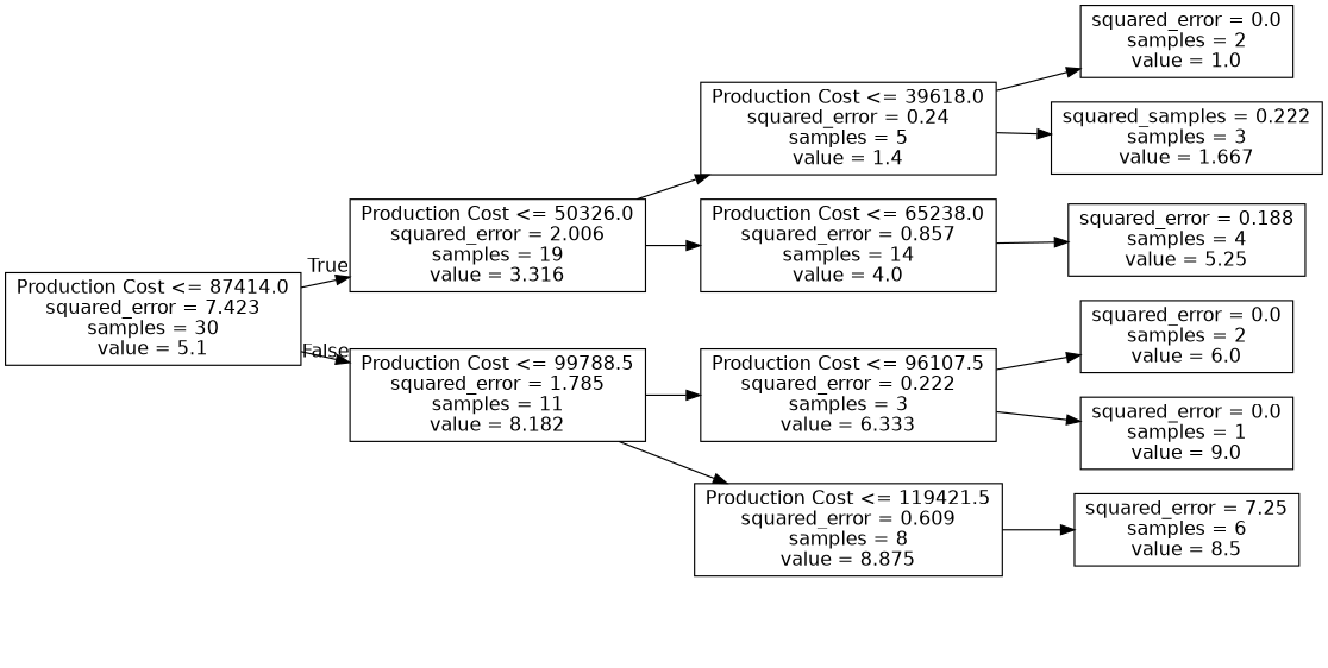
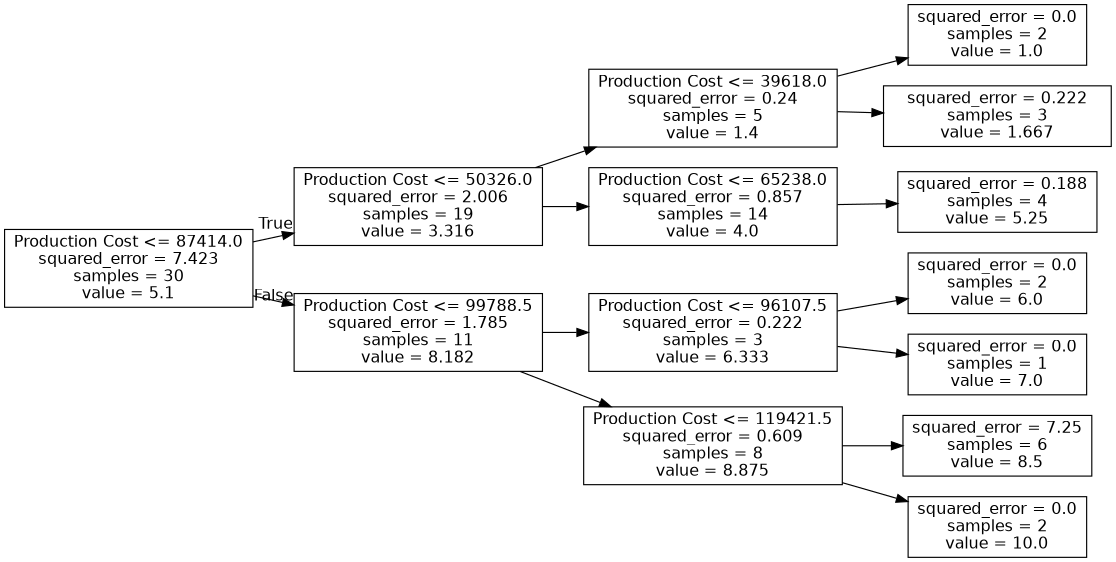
  digraph {
    rankdir=LR
    node [fontname=helvetica shape=box]
    edge [fontname=helvetica]
    n1 [label="Production Cost <= 87414.0\nsquared_error = 7.423\nsamples = 30\nvalue = 5.1"]
    n2 [label="Production Cost <= 50326.0\nsquared_error = 2.006\nsamples = 19\nvalue = 3.316"]
    n3 [label="Production Cost <= 99788.5\nsquared_error = 1.785\nsamples = 11\nvalue = 8.182"]
    n4 [label="Production Cost <= 39618.0\nsquared_error = 0.24\nsamples = 5\nvalue = 1.4"]
    n5 [label="Production Cost <= 65238.0\nsquared_error = 0.857\nsamples = 14\nvalue = 4.0"]
    n6 [label="Production Cost <= 96107.5\nsquared_error = 0.222\nsamples = 3\nvalue = 6.333"]
    n7 [label="Production Cost <= 119421.5\nsquared_error = 0.609\nsamples = 8\nvalue = 8.875"]
    n8 [label="squared_error = 0.0\nsamples = 2\nvalue = 1.0"]
-   n9 [label="squared_samples = 0.222\nsamples = 3\nvalue = 1.667"]
+   n9 [label="squared_error = 0.222\nsamples = 3\nvalue = 1.667"]
    n10 [label="squared_error = 0.188\nsamples = 4\nvalue = 5.25"]
    n11 [label="squared_error = 0.0\nsamples = 2\nvalue = 6.0"]
-   n12 [label="squared_error = 0.0\nsamples = 1\nvalue = 9.0"]
+   n12 [label="squared_error = 0.0\nsamples = 1\nvalue = 7.0"]
    n13 [label="squared_error = 7.25\nsamples = 6\nvalue = 8.5"]
+   n14 [label="squared_error = 0.0\nsamples = 2\nvalue = 10.0"]
    n1 -> n2 [headlabel=True labelangle=45 labeldistance=2.5]
    n1 -> n3 [headlabel=False labelangle=-45 labeldistance=2.5]
    n2 -> n4
    n2 -> n5
    n3 -> n6
    n3 -> n7
    n4 -> n8
    n4 -> n9
    n5 -> n10
    n6 -> n11
    n6 -> n12
    n7 -> n13
+   n7 -> n14
  }
